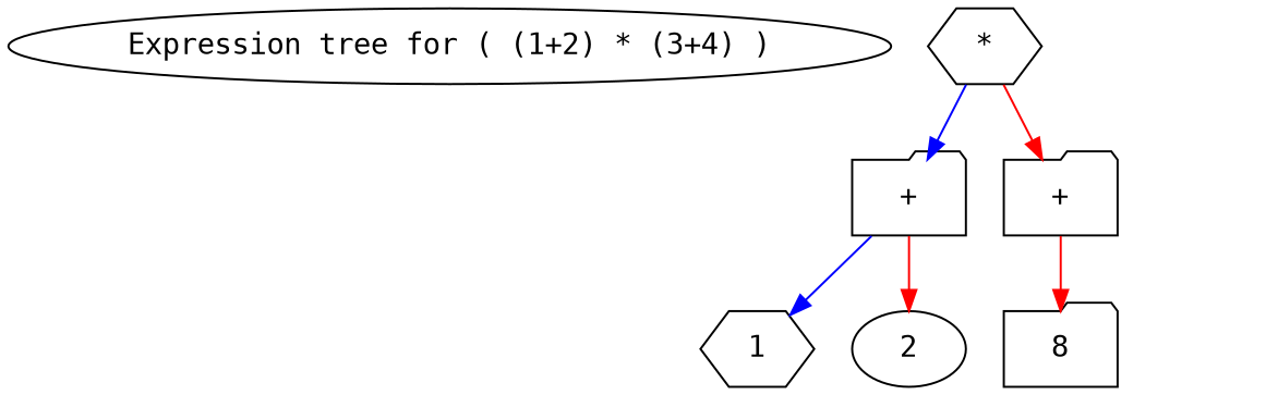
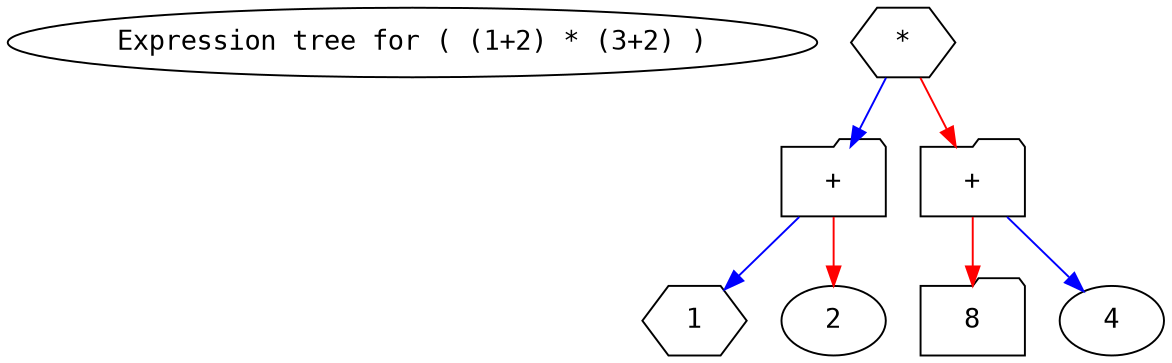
  digraph {
    fontname="DejaVu Sans Mono"
    node [fontname="DejaVu Sans Mono" shape=ellipse]
    edge [color=blue fontname="DejaVu Sans Mono"]
-   n1 [label="Expression tree for ( (1+2) * (3+4) )"]
+   n1 [label="Expression tree for ( (1+2) * (3+2) )"]
    n2 [label="*" shape=hexagon]
    n3 [label="+" shape=folder]
    n4 [label="+" shape=folder]
    n5 [label=1 shape=hexagon]
    n6 [label=2]
    n7 [label=8 shape=folder]
+   n8 [label=4]
    n2 -> n3
    n2 -> n4 [color=red]
    n3 -> n5
    n3 -> n6 [color=red]
    n4 -> n7 [color=red]
+   n4 -> n8
  }
